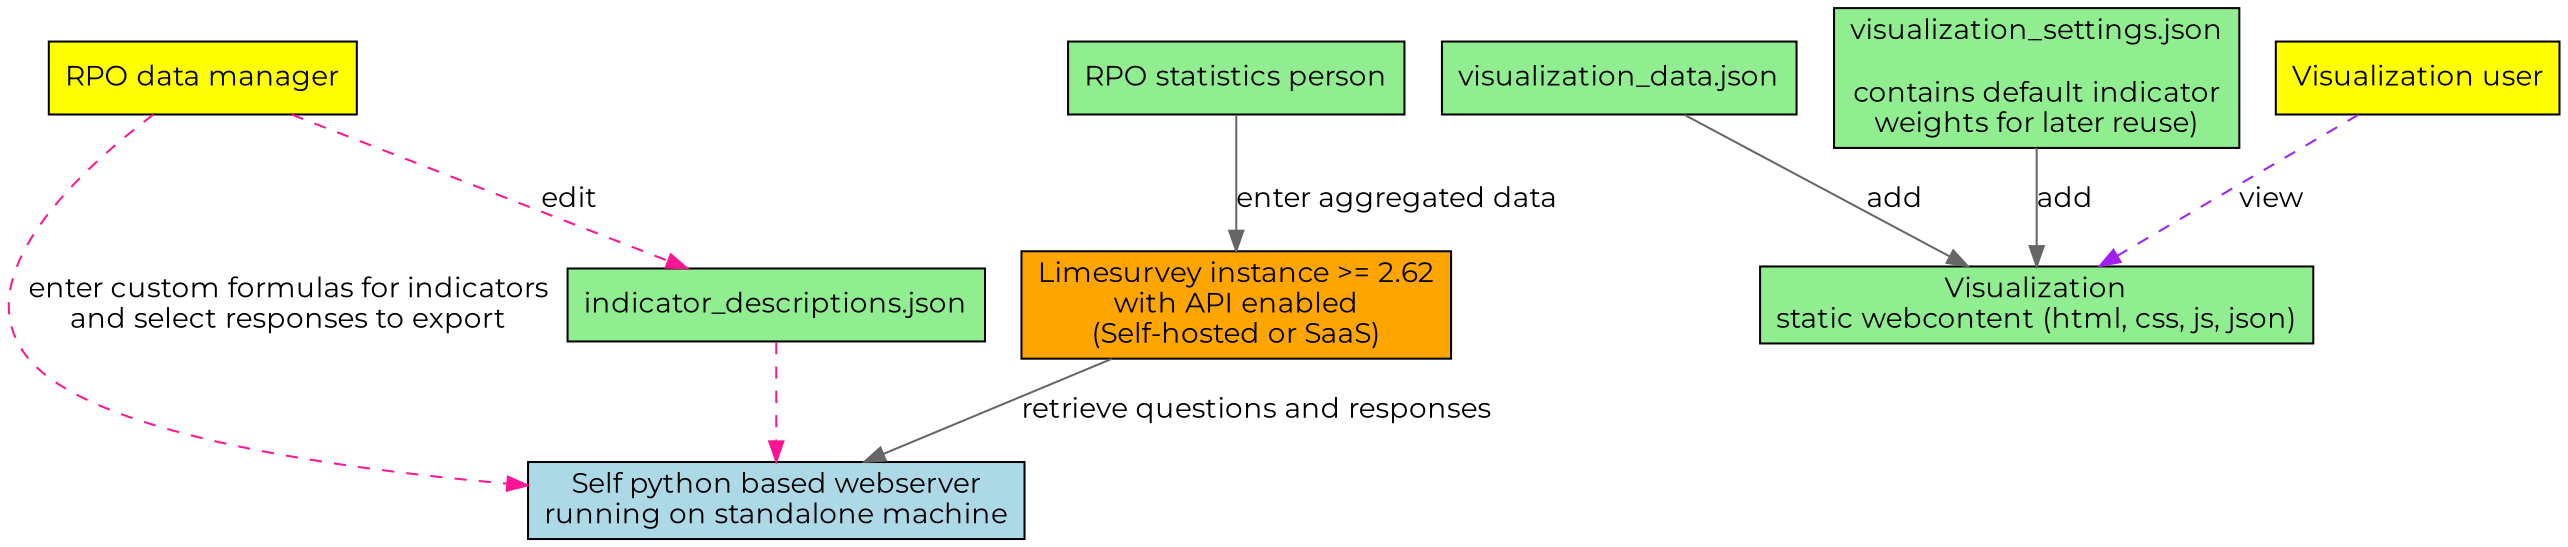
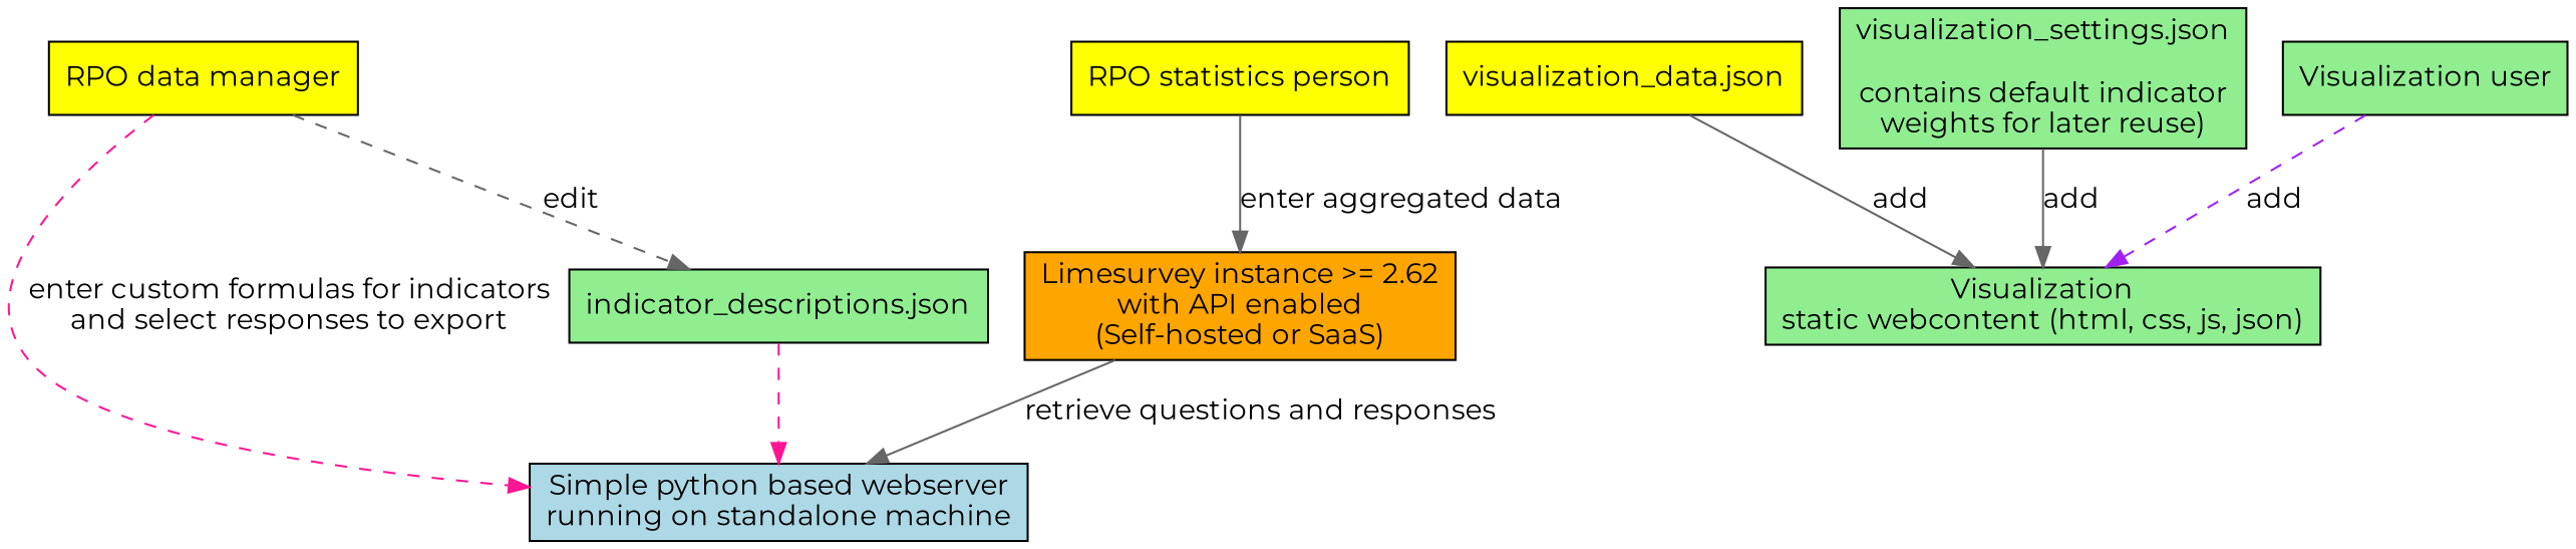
  digraph {
    fontname=Montserrat
    node [fillcolor=lightgreen fontname=Montserrat shape=box style=filled]
    edge [color=gray40 fontname=Montserrat style=solid]
    n1 [fillcolor=orange label="Limesurvey instance >= 2.62\nwith API enabled\n(Self-hosted or SaaS)"]
-   n2 [fillcolor=lightblue label="Self python based webserver\nrunning on standalone machine"]
-   n3 [label="RPO statistics person"]
-   n4 [label="visualization_data.json"]
+   n2 [fillcolor=lightblue label="Simple python based webserver\nrunning on standalone machine"]
+   n3 [fillcolor=yellow label="RPO statistics person"]
+   n4 [fillcolor=yellow label="visualization_data.json"]
    n5 [label="Visualization\nstatic webcontent (html, css, js, json)"]
    n6 [fillcolor=yellow label="RPO data manager"]
    n7 [label="indicator_descriptions.json"]
    n8 [label="visualization_settings.json\n\ncontains default indicator\nweights for later reuse)"]
-   n9 [fillcolor=yellow label="Visualization user"]
+   n9 [label="Visualization user"]
    n1 -> n2 [label="retrieve questions and responses"]
    n3 -> n1 [label="enter aggregated data"]
    n4 -> n5 [label=add]
    n6 -> n2 [color=deeppink label="enter custom formulas for indicators\nand select responses to export" style=dashed]
-   n6 -> n7 [color=deeppink label=edit style=dashed]
+   n6 -> n7 [label=edit style=dashed]
    n7 -> n2 [color=deeppink style=dashed]
    n8 -> n5 [label=add]
-   n9 -> n5 [color=purple label=view style=dashed]
+   n9 -> n5 [color=purple label=add style=dashed]
  }
